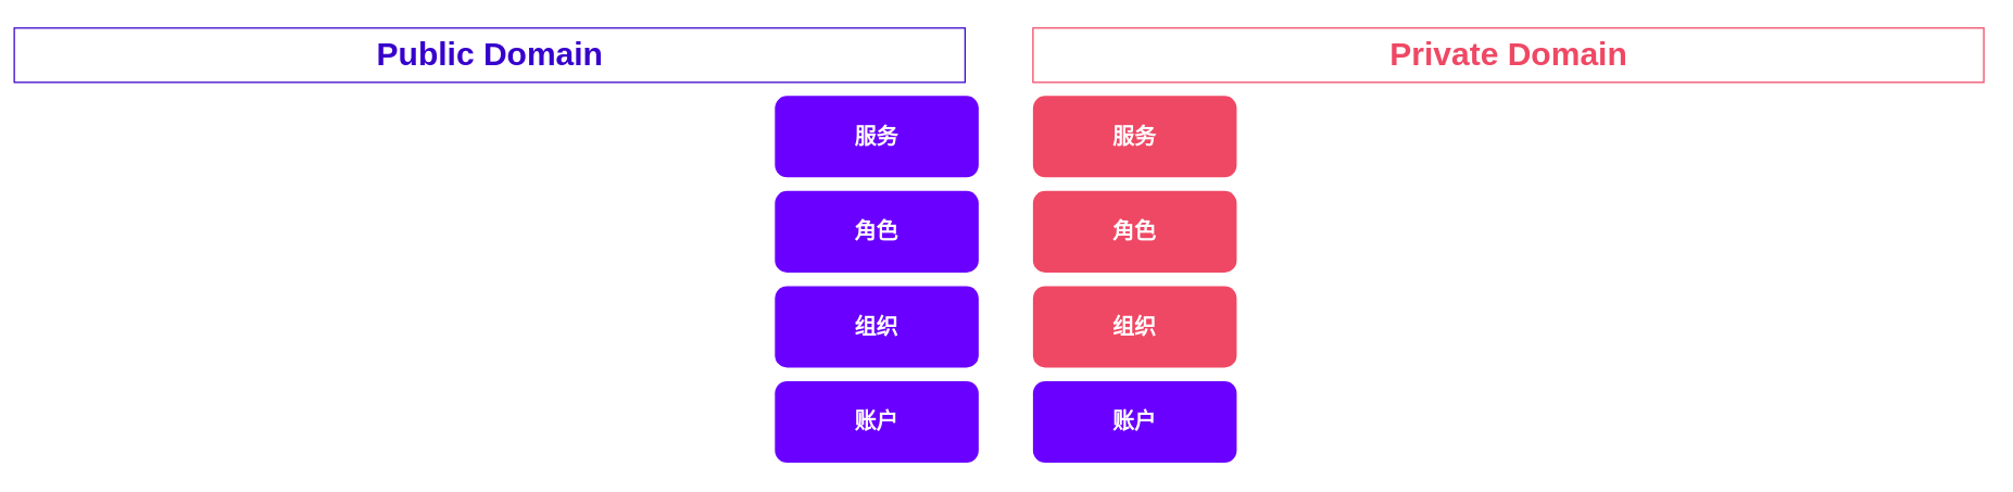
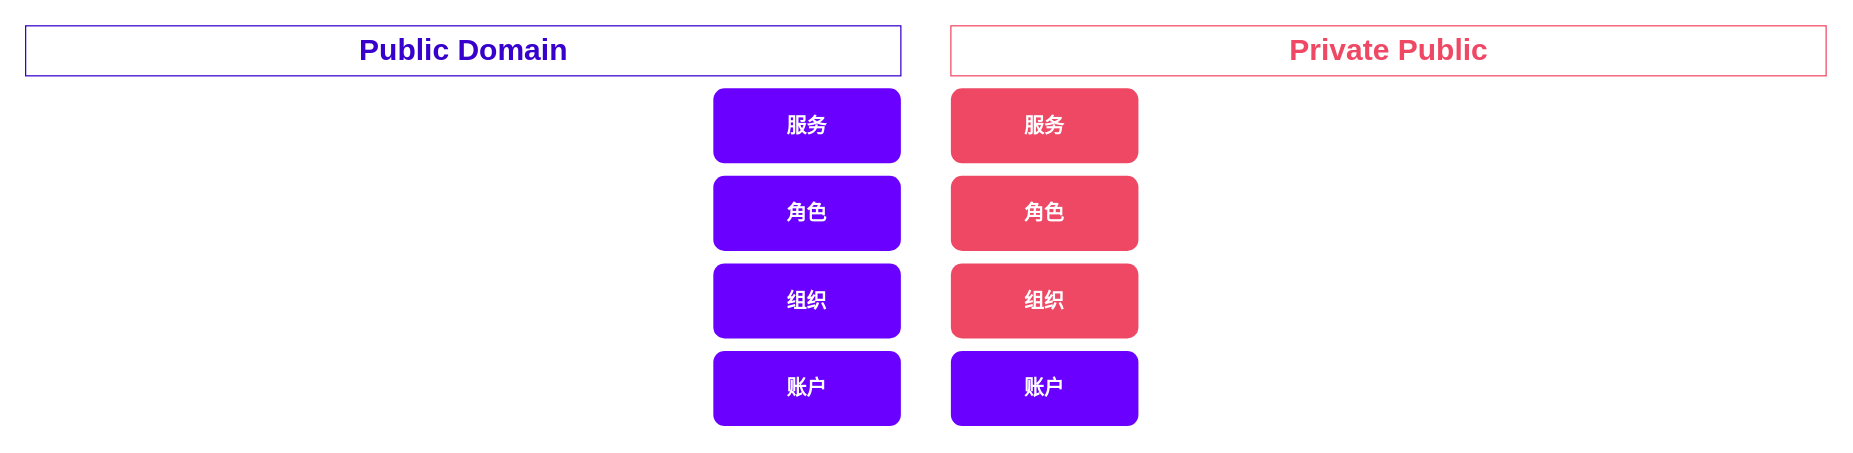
  <mxCell id="0" />
  <mxCell id="1" parent="0" />
- <mxCell id="2" value="Public Domain" style="text;strokeColor=#3700CC;fillColor=none;html=1;fontSize=24;fontStyle=1;verticalAlign=middle;align=center;fontColor=#3700CC;" vertex="1" parent="1"><mxGeometry x="10" y="20" width="700" height="40" as="geometry" /></mxCell>
- <mxCell id="3" value="Private Domain" style="text;strokeColor=#ef4864;fillColor=none;html=1;fontSize=24;fontStyle=1;verticalAlign=middle;align=center;fontColor=#ef4864;" vertex="1" parent="1"><mxGeometry x="760" y="20" width="700" height="40" as="geometry" /></mxCell>
+ <mxCell id="2" value="Public Domain" style="text;strokeColor=#3700CC;fillColor=none;html=1;fontSize=24;fontStyle=1;verticalAlign=middle;align=center;fontColor=#3700CC;" vertex="1" parent="1"><mxGeometry x="20" y="20" width="700" height="40" as="geometry" /></mxCell>
+ <mxCell id="3" value="Private Public" style="text;strokeColor=#ef4864;fillColor=none;html=1;fontSize=24;fontStyle=1;verticalAlign=middle;align=center;fontColor=#ef4864;" vertex="1" parent="1"><mxGeometry x="760" y="20" width="700" height="40" as="geometry" /></mxCell>
  <mxCell id="4" value="组织" style="rounded=1;whiteSpace=wrap;html=1;fillColor=#6a00ff;fontColor=#ffffff;strokeColor=none;fontSize=16;fontStyle=1" vertex="1" parent="1"><mxGeometry x="570" y="210" width="150" height="60" as="geometry" /></mxCell>
  <mxCell id="5" value="角色" style="rounded=1;whiteSpace=wrap;html=1;fillColor=#6a00ff;fontColor=#ffffff;strokeColor=none;fontSize=16;fontStyle=1" vertex="1" parent="1"><mxGeometry x="570" y="140" width="150" height="60" as="geometry" /></mxCell>
  <mxCell id="6" value="服务" style="rounded=1;whiteSpace=wrap;html=1;fillColor=#6a00ff;fontColor=#ffffff;strokeColor=none;fontSize=16;fontStyle=1" vertex="1" parent="1"><mxGeometry x="570" y="70" width="150" height="60" as="geometry" /></mxCell>
  <mxCell id="7" value="账户" style="rounded=1;whiteSpace=wrap;html=1;fillColor=#6a00ff;fontColor=#ffffff;strokeColor=none;fontSize=16;fontStyle=1" vertex="1" parent="1"><mxGeometry x="570" y="280" width="150" height="60" as="geometry" /></mxCell>
  <mxCell id="8" value="组织" style="rounded=1;whiteSpace=wrap;html=1;fillColor=#EF4864;fontColor=#ffffff;strokeColor=none;fontSize=16;fontStyle=1" vertex="1" parent="1"><mxGeometry x="760" y="210" width="150" height="60" as="geometry" /></mxCell>
  <mxCell id="9" value="账户" style="rounded=1;whiteSpace=wrap;html=1;fillColor=#6a00ff;fontColor=#ffffff;strokeColor=none;fontSize=16;fontStyle=1" vertex="1" parent="1"><mxGeometry x="760" y="280" width="150" height="60" as="geometry" /></mxCell>
  <mxCell id="10" value="角色" style="rounded=1;whiteSpace=wrap;html=1;fillColor=#EF4864;fontColor=#ffffff;strokeColor=none;fontSize=16;fontStyle=1" vertex="1" parent="1"><mxGeometry x="760" y="140" width="150" height="60" as="geometry" /></mxCell>
  <mxCell id="11" value="服务" style="rounded=1;whiteSpace=wrap;html=1;fillColor=#EF4864;fontColor=#ffffff;strokeColor=none;fontSize=16;fontStyle=1" vertex="1" parent="1"><mxGeometry x="760" y="70" width="150" height="60" as="geometry" /></mxCell>
